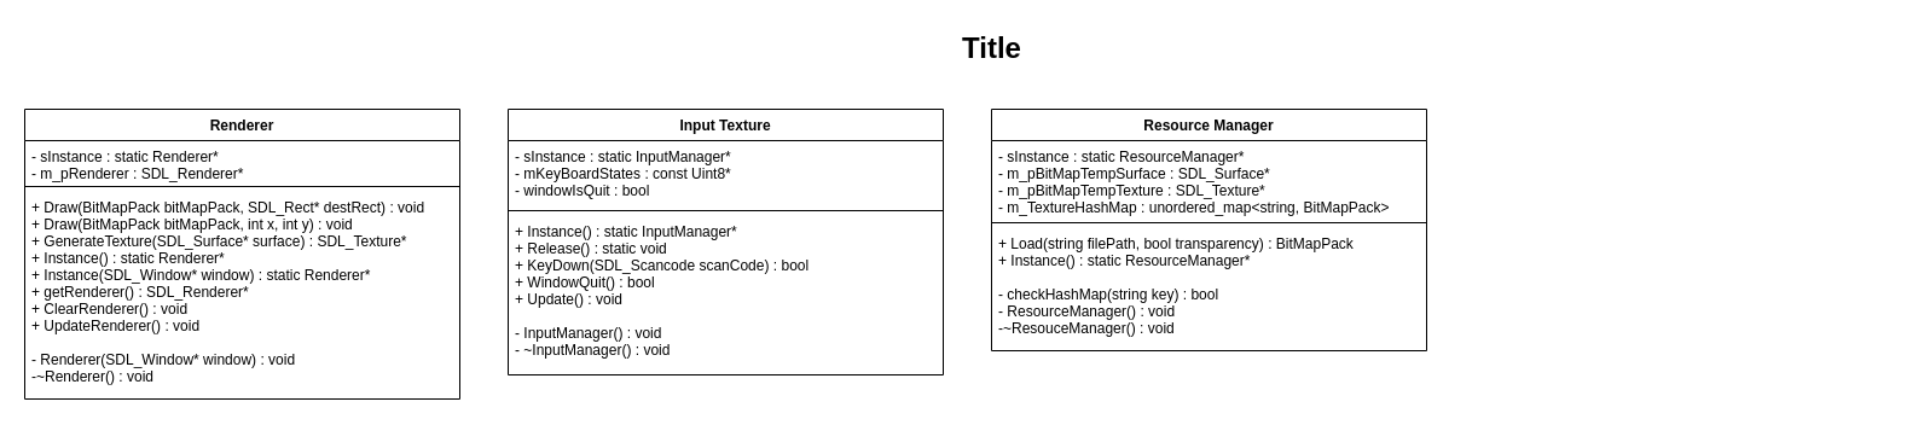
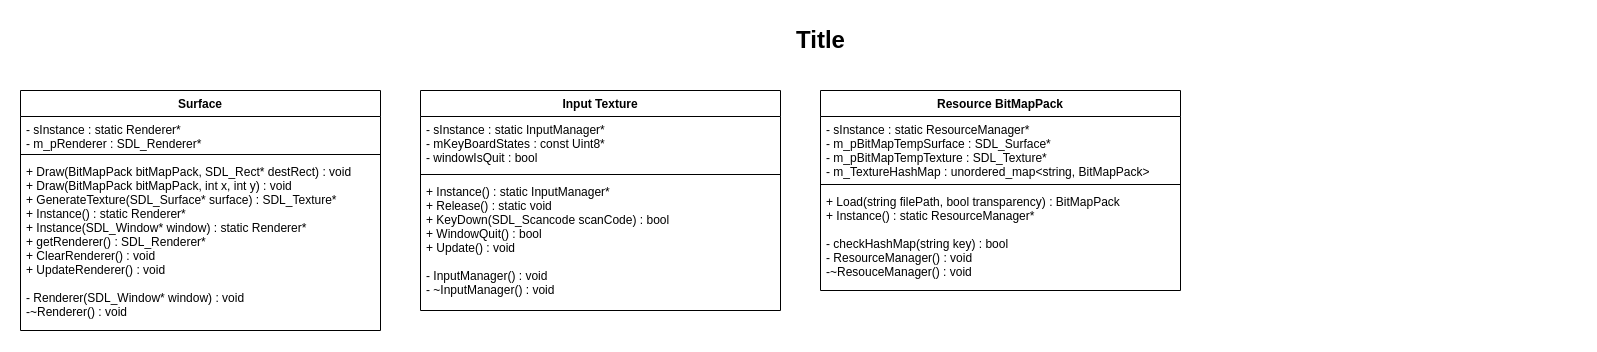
  <mxCell id="0" style=";html=1;" />
  <mxCell id="1" style=";html=1;" parent="0" />
  <mxCell id="2" value="Title" style="text;html=1;fontSize=24;fontStyle=1;verticalAlign=middle;align=center;" parent="1" vertex="1"><mxGeometry x="65" y="20" width="1510" height="40" as="geometry" /></mxCell>
- <mxCell id="3" value="Renderer" style="swimlane;fontStyle=1;align=center;verticalAlign=top;childLayout=stackLayout;horizontal=1;startSize=26;horizontalStack=0;resizeParent=1;resizeParentMax=0;resizeLast=0;collapsible=1;marginBottom=0;" vertex="1" parent="1"><mxGeometry x="20" y="90" width="360" height="240" as="geometry" /></mxCell>
+ <mxCell id="3" value="Surface" style="swimlane;fontStyle=1;align=center;verticalAlign=top;childLayout=stackLayout;horizontal=1;startSize=26;horizontalStack=0;resizeParent=1;resizeParentMax=0;resizeLast=0;collapsible=1;marginBottom=0;" vertex="1" parent="1"><mxGeometry x="20" y="90" width="360" height="240" as="geometry" /></mxCell>
  <mxCell id="4" value="- sInstance : static Renderer*&#10;- m_pRenderer : SDL_Renderer*" style="text;strokeColor=none;fillColor=none;align=left;verticalAlign=top;spacingLeft=4;spacingRight=4;overflow=hidden;rotatable=0;points=[[0,0.5],[1,0.5]];portConstraint=eastwest;" vertex="1" parent="3"><mxGeometry y="26" width="360" height="34" as="geometry" /></mxCell>
  <mxCell id="5" value="" style="line;strokeWidth=1;fillColor=none;align=left;verticalAlign=middle;spacingTop=-1;spacingLeft=3;spacingRight=3;rotatable=0;labelPosition=right;points=[];portConstraint=eastwest;" vertex="1" parent="3"><mxGeometry y="60" width="360" height="8" as="geometry" /></mxCell>
  <mxCell id="6" value="+ Draw(BitMapPack bitMapPack, SDL_Rect* destRect) : void&#10;+ Draw(BitMapPack bitMapPack, int x, int y) : void&#10;+ GenerateTexture(SDL_Surface* surface) : SDL_Texture*&#10;+ Instance() : static Renderer*&#10;+ Instance(SDL_Window* window) : static Renderer*&#10;+ getRenderer() : SDL_Renderer*&#10;+ ClearRenderer() : void&#10;+ UpdateRenderer() : void&#10;&#10;- Renderer(SDL_Window* window) : void&#10;-~Renderer() : void" style="text;strokeColor=none;fillColor=none;align=left;verticalAlign=top;spacingLeft=4;spacingRight=4;overflow=hidden;rotatable=0;points=[[0,0.5],[1,0.5]];portConstraint=eastwest;" vertex="1" parent="3"><mxGeometry y="68" width="360" height="172" as="geometry" /></mxCell>
  <mxCell id="7" value="Input Texture" style="swimlane;fontStyle=1;align=center;verticalAlign=top;childLayout=stackLayout;horizontal=1;startSize=26;horizontalStack=0;resizeParent=1;resizeParentMax=0;resizeLast=0;collapsible=1;marginBottom=0;" vertex="1" parent="1"><mxGeometry x="420" y="90" width="360" height="220" as="geometry" /></mxCell>
  <mxCell id="8" value="- sInstance : static InputManager*&#10;- mKeyBoardStates : const Uint8*&#10;- windowIsQuit : bool" style="text;strokeColor=none;fillColor=none;align=left;verticalAlign=top;spacingLeft=4;spacingRight=4;overflow=hidden;rotatable=0;points=[[0,0.5],[1,0.5]];portConstraint=eastwest;" vertex="1" parent="7"><mxGeometry y="26" width="360" height="54" as="geometry" /></mxCell>
  <mxCell id="9" value="" style="line;strokeWidth=1;fillColor=none;align=left;verticalAlign=middle;spacingTop=-1;spacingLeft=3;spacingRight=3;rotatable=0;labelPosition=right;points=[];portConstraint=eastwest;" vertex="1" parent="7"><mxGeometry y="80" width="360" height="8" as="geometry" /></mxCell>
  <mxCell id="10" value="+ Instance() : static InputManager*&#10;+ Release() : static void&#10;+ KeyDown(SDL_Scancode scanCode) : bool&#10;+ WindowQuit() : bool&#10;+ Update() : void&#10;&#10;- InputManager() : void&#10;- ~InputManager() : void" style="text;strokeColor=none;fillColor=none;align=left;verticalAlign=top;spacingLeft=4;spacingRight=4;overflow=hidden;rotatable=0;points=[[0,0.5],[1,0.5]];portConstraint=eastwest;" vertex="1" parent="7"><mxGeometry y="88" width="360" height="132" as="geometry" /></mxCell>
- <mxCell id="11" value="Resource Manager" style="swimlane;fontStyle=1;align=center;verticalAlign=top;childLayout=stackLayout;horizontal=1;startSize=26;horizontalStack=0;resizeParent=1;resizeParentMax=0;resizeLast=0;collapsible=1;marginBottom=0;" vertex="1" parent="1"><mxGeometry x="820" y="90" width="360" height="200" as="geometry" /></mxCell>
+ <mxCell id="11" value="Resource BitMapPack" style="swimlane;fontStyle=1;align=center;verticalAlign=top;childLayout=stackLayout;horizontal=1;startSize=26;horizontalStack=0;resizeParent=1;resizeParentMax=0;resizeLast=0;collapsible=1;marginBottom=0;" vertex="1" parent="1"><mxGeometry x="820" y="90" width="360" height="200" as="geometry" /></mxCell>
  <mxCell id="12" value="- sInstance : static ResourceManager*&#10;- m_pBitMapTempSurface : SDL_Surface*&#10;- m_pBitMapTempTexture : SDL_Texture*&#10;- m_TextureHashMap : unordered_map&lt;string, BitMapPack&gt;" style="text;strokeColor=none;fillColor=none;align=left;verticalAlign=top;spacingLeft=4;spacingRight=4;overflow=hidden;rotatable=0;points=[[0,0.5],[1,0.5]];portConstraint=eastwest;" vertex="1" parent="11"><mxGeometry y="26" width="360" height="64" as="geometry" /></mxCell>
  <mxCell id="13" value="" style="line;strokeWidth=1;fillColor=none;align=left;verticalAlign=middle;spacingTop=-1;spacingLeft=3;spacingRight=3;rotatable=0;labelPosition=right;points=[];portConstraint=eastwest;" vertex="1" parent="11"><mxGeometry y="90" width="360" height="8" as="geometry" /></mxCell>
  <mxCell id="14" value="+ Load(string filePath, bool transparency) : BitMapPack&#10;+ Instance() : static ResourceManager*&#10;&#10;- checkHashMap(string key) : bool&#10;- ResourceManager() : void&#10;-~ResouceManager() : void" style="text;strokeColor=none;fillColor=none;align=left;verticalAlign=top;spacingLeft=4;spacingRight=4;overflow=hidden;rotatable=0;points=[[0,0.5],[1,0.5]];portConstraint=eastwest;" vertex="1" parent="11"><mxGeometry y="98" width="360" height="102" as="geometry" /></mxCell>
